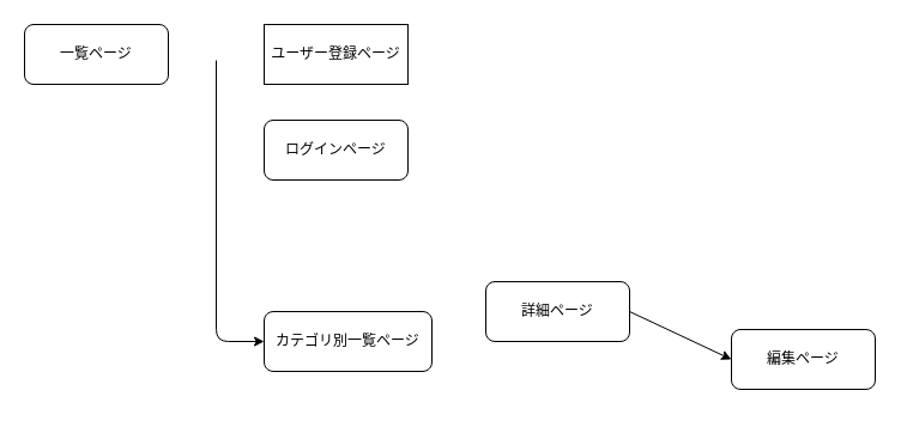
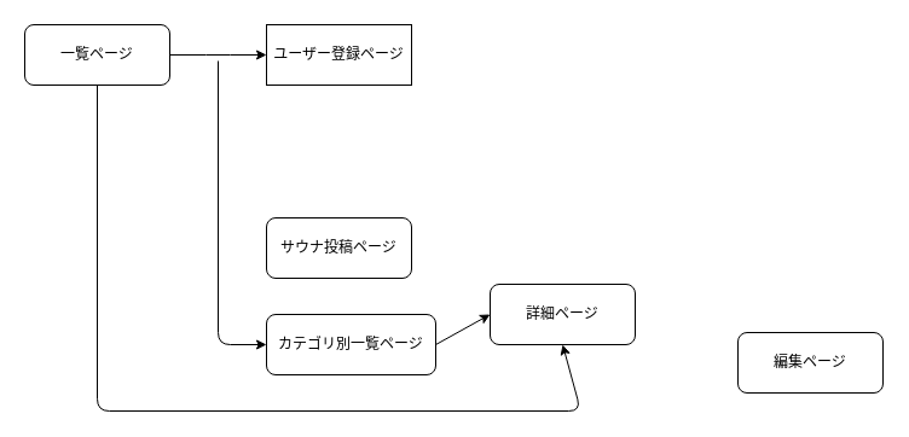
  <mxCell id="0" />
  <mxCell id="1" parent="0" />
+ <mxCell id="2" style="edgeStyle=none;html=1;exitX=1;exitY=0.5;exitDx=0;exitDy=0;entryX=0;entryY=0.5;entryDx=0;entryDy=0;" edge="1" parent="1" source="4" target="5"><mxGeometry relative="1" as="geometry"><Array as="points"><mxPoint x="180" y="45" /></Array></mxGeometry></mxCell>
+ <mxCell id="3" style="edgeStyle=none;html=1;exitX=0.5;exitY=1;exitDx=0;exitDy=0;entryX=0.5;entryY=1;entryDx=0;entryDy=0;" edge="1" parent="1" source="4" target="9"><mxGeometry relative="1" as="geometry"><Array as="points"><mxPoint x="80" y="340" /><mxPoint x="480" y="340" /></Array></mxGeometry></mxCell>
  <mxCell id="4" value="一覧ページ" style="rounded=1;whiteSpace=wrap;html=1;" vertex="1" parent="1"><mxGeometry x="20" y="20" width="120" height="50" as="geometry" /></mxCell>
  <mxCell id="5" value="ユーザー登録ページ" style="whiteSpace=wrap;html=1;rounded=0;" vertex="1" parent="1"><mxGeometry x="220" y="20" width="120" height="50" as="geometry" /></mxCell>
+ <mxCell id="6" value="サウナ投稿ページ" style="rounded=1;whiteSpace=wrap;html=1;" vertex="1" parent="1"><mxGeometry x="220" y="180" width="120" height="50" as="geometry" /></mxCell>
  <mxCell id="7" value="編集ページ" style="rounded=1;whiteSpace=wrap;html=1;" vertex="1" parent="1"><mxGeometry x="610" y="275" width="120" height="50" as="geometry" /></mxCell>
- <mxCell id="8" style="edgeStyle=none;html=1;exitX=1;exitY=0.5;exitDx=0;exitDy=0;entryX=0;entryY=0.5;entryDx=0;entryDy=0;" edge="1" parent="1" source="9" target="7"><mxGeometry relative="1" as="geometry" /></mxCell>
  <mxCell id="9" value="詳細ページ" style="rounded=1;whiteSpace=wrap;html=1;" vertex="1" parent="1"><mxGeometry x="405" y="235" width="120" height="50" as="geometry" /></mxCell>
+ <mxCell id="10" style="edgeStyle=none;html=1;exitX=1;exitY=0.5;exitDx=0;exitDy=0;entryX=0;entryY=0.5;entryDx=0;entryDy=0;" edge="1" parent="1" source="11" target="9"><mxGeometry relative="1" as="geometry" /></mxCell>
  <mxCell id="11" value="カテゴリ別一覧ページ" style="rounded=1;whiteSpace=wrap;html=1;" vertex="1" parent="1"><mxGeometry x="220" y="260" width="140" height="50" as="geometry" /></mxCell>
- <mxCell id="12" value="ログインページ" style="rounded=1;whiteSpace=wrap;html=1;" vertex="1" parent="1"><mxGeometry x="220" y="100" width="120" height="50" as="geometry" /></mxCell>
  <mxCell id="13" value="" style="endArrow=classic;html=1;entryX=0;entryY=0.5;entryDx=0;entryDy=0;" edge="1" parent="1" target="11"><mxGeometry width="50" height="50" relative="1" as="geometry"><mxPoint x="180" y="50" as="sourcePoint" /><mxPoint x="320" y="250" as="targetPoint" /><Array as="points"><mxPoint x="180" y="285" /></Array></mxGeometry></mxCell>
